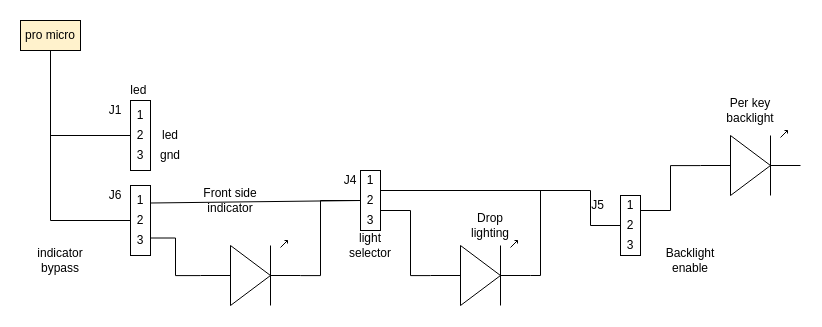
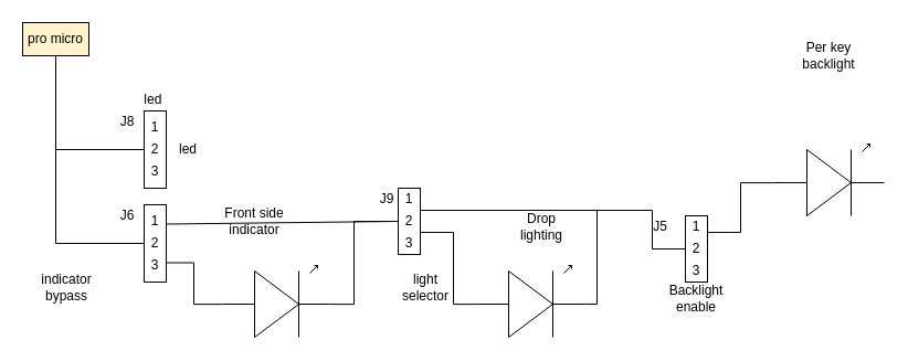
  <mxCell id="0" />
  <mxCell id="1" parent="0" />
  <mxCell id="2" value="pro micro" style="rounded=0;whiteSpace=wrap;html=1;fillColor=#fff2cc;" parent="1" vertex="1"><mxGeometry x="20" y="20" width="60" height="30" as="geometry" /></mxCell>
  <mxCell id="3" style="edgeStyle=orthogonalEdgeStyle;rounded=0;orthogonalLoop=1;jettySize=auto;html=1;exitX=1;exitY=0.54;exitDx=0;exitDy=0;exitPerimeter=0;endArrow=none;endFill=0;" parent="1" source="4" edge="1"><mxGeometry relative="1" as="geometry"><mxPoint x="360" y="200" as="targetPoint" /><Array as="points"><mxPoint x="320" y="275" /><mxPoint x="320" y="200" /></Array></mxGeometry></mxCell>
  <mxCell id="4" value="" style="verticalLabelPosition=bottom;shadow=0;dashed=0;align=center;html=1;verticalAlign=top;shape=mxgraph.electrical.opto_electronics.led_1;pointerEvents=1;" parent="1" vertex="1"><mxGeometry x="200" y="240" width="100" height="65" as="geometry" /></mxCell>
  <mxCell id="5" value="" style="verticalLabelPosition=bottom;shadow=0;dashed=0;align=center;html=1;verticalAlign=top;shape=mxgraph.electrical.opto_electronics.led_1;pointerEvents=1;" parent="1" vertex="1"><mxGeometry x="700" y="130" width="100" height="65" as="geometry" /></mxCell>
  <mxCell id="6" value="" style="verticalLabelPosition=bottom;shadow=0;dashed=0;align=center;html=1;verticalAlign=top;shape=mxgraph.electrical.opto_electronics.led_1;pointerEvents=1;" parent="1" vertex="1"><mxGeometry x="430" y="240" width="100" height="65" as="geometry" /></mxCell>
  <mxCell id="7" style="edgeStyle=orthogonalEdgeStyle;rounded=0;orthogonalLoop=1;jettySize=auto;html=1;exitX=0;exitY=0.5;exitDx=0;exitDy=0;endArrow=none;endFill=0;entryX=0.5;entryY=1;entryDx=0;entryDy=0;" parent="1" source="9" target="2" edge="1"><mxGeometry relative="1" as="geometry"><mxPoint x="50" y="220" as="targetPoint" /><Array as="points"><mxPoint x="50" y="220" /></Array></mxGeometry></mxCell>
  <mxCell id="8" style="edgeStyle=orthogonalEdgeStyle;rounded=0;orthogonalLoop=1;jettySize=auto;html=1;exitX=1;exitY=0.75;exitDx=0;exitDy=0;endArrow=none;endFill=0;entryX=0;entryY=0.54;entryDx=0;entryDy=0;entryPerimeter=0;" parent="1" source="9" target="4" edge="1"><mxGeometry relative="1" as="geometry"><mxPoint x="190" y="270" as="targetPoint" /></mxGeometry></mxCell>
  <mxCell id="9" value="" style="rounded=0;whiteSpace=wrap;html=1;" parent="1" vertex="1"><mxGeometry x="130" y="185" width="20" height="70" as="geometry" /></mxCell>
  <mxCell id="10" value="" style="endArrow=none;html=1;entryX=0;entryY=0.5;entryDx=0;entryDy=0;exitX=1;exitY=0.25;exitDx=0;exitDy=0;" parent="1" source="9" target="13" edge="1"><mxGeometry width="50" height="50" relative="1" as="geometry"><mxPoint x="180" y="210" as="sourcePoint" /><mxPoint x="380" y="205" as="targetPoint" /></mxGeometry></mxCell>
  <mxCell id="11" style="edgeStyle=orthogonalEdgeStyle;rounded=0;orthogonalLoop=1;jettySize=auto;html=1;exitX=1;exitY=0.25;exitDx=0;exitDy=0;endArrow=none;endFill=0;entryX=0;entryY=0.54;entryDx=0;entryDy=0;entryPerimeter=0;" parent="1" source="13" target="6" edge="1"><mxGeometry relative="1" as="geometry"><mxPoint x="410" y="160" as="targetPoint" /><Array as="points"><mxPoint x="380" y="210" /><mxPoint x="410" y="210" /><mxPoint x="410" y="275" /></Array></mxGeometry></mxCell>
  <mxCell id="12" style="edgeStyle=orthogonalEdgeStyle;rounded=0;orthogonalLoop=1;jettySize=auto;html=1;exitX=1;exitY=0.75;exitDx=0;exitDy=0;entryX=0;entryY=0.5;entryDx=0;entryDy=0;endArrow=none;endFill=0;" parent="1" source="13" target="22" edge="1"><mxGeometry relative="1" as="geometry"><Array as="points"><mxPoint x="380" y="190" /><mxPoint x="590" y="190" /><mxPoint x="590" y="225" /></Array></mxGeometry></mxCell>
  <mxCell id="13" value="" style="rounded=0;whiteSpace=wrap;html=1;" parent="1" vertex="1"><mxGeometry x="360" y="170" width="20" height="60" as="geometry" /></mxCell>
  <mxCell id="14" value="" style="rounded=0;whiteSpace=wrap;html=1;" parent="1" vertex="1"><mxGeometry x="130" y="100" width="20" height="70" as="geometry" /></mxCell>
  <mxCell id="15" value="" style="endArrow=none;html=1;entryX=0;entryY=0.5;entryDx=0;entryDy=0;" parent="1" target="14" edge="1"><mxGeometry width="50" height="50" relative="1" as="geometry"><mxPoint x="50" y="135" as="sourcePoint" /><mxPoint x="480" y="90" as="targetPoint" /></mxGeometry></mxCell>
  <mxCell id="16" value="led&amp;nbsp;" style="text;html=1;strokeColor=none;fillColor=none;align=center;verticalAlign=middle;whiteSpace=wrap;rounded=0;" parent="1" vertex="1"><mxGeometry x="120" y="80" width="40" height="20" as="geometry" /></mxCell>
  <mxCell id="17" value="indicator bypass" style="text;html=1;strokeColor=none;fillColor=none;align=center;verticalAlign=middle;whiteSpace=wrap;rounded=0;" parent="1" vertex="1"><mxGeometry x="40" y="250" width="40" height="20" as="geometry" /></mxCell>
  <mxCell id="18" value="Front side indicator" style="text;html=1;strokeColor=none;fillColor=none;align=center;verticalAlign=middle;whiteSpace=wrap;rounded=0;" parent="1" vertex="1"><mxGeometry x="200" y="190" width="60" height="20" as="geometry" /></mxCell>
- <mxCell id="19" value="light selector" style="text;html=1;strokeColor=none;fillColor=none;align=center;verticalAlign=middle;whiteSpace=wrap;rounded=0;" parent="1" vertex="1"><mxGeometry x="340" y="235" width="60" height="20" as="geometry" /></mxCell>
- <mxCell id="20" value="Drop lighting" style="text;html=1;strokeColor=none;fillColor=none;align=center;verticalAlign=middle;whiteSpace=wrap;rounded=0;" parent="1" vertex="1"><mxGeometry x="470" y="215" width="40" height="20" as="geometry" /></mxCell>
+ <mxCell id="19" value="light selector" style="text;html=1;strokeColor=none;fillColor=none;align=center;verticalAlign=middle;whiteSpace=wrap;rounded=0;" parent="1" vertex="1"><mxGeometry x="355" y="250" width="60" height="20" as="geometry" /></mxCell>
+ <mxCell id="20" value="Drop lighting" style="text;html=1;strokeColor=none;fillColor=none;align=center;verticalAlign=middle;whiteSpace=wrap;rounded=0;" parent="1" vertex="1"><mxGeometry x="470" y="195" width="40" height="20" as="geometry" /></mxCell>
  <mxCell id="21" style="edgeStyle=orthogonalEdgeStyle;rounded=0;orthogonalLoop=1;jettySize=auto;html=1;exitX=1;exitY=0.25;exitDx=0;exitDy=0;entryX=0;entryY=0.54;entryDx=0;entryDy=0;entryPerimeter=0;endArrow=none;endFill=0;" parent="1" source="22" target="5" edge="1"><mxGeometry relative="1" as="geometry"><Array as="points"><mxPoint x="670" y="210" /><mxPoint x="670" y="165" /></Array></mxGeometry></mxCell>
  <mxCell id="22" value="" style="rounded=0;whiteSpace=wrap;html=1;" parent="1" vertex="1"><mxGeometry x="620" y="195" width="20" height="60" as="geometry" /></mxCell>
- <mxCell id="23" value="Backlight enable" style="text;html=1;strokeColor=none;fillColor=none;align=center;verticalAlign=middle;whiteSpace=wrap;rounded=0;" parent="1" vertex="1"><mxGeometry x="670" y="250" width="40" height="20" as="geometry" /></mxCell>
- <mxCell id="24" value="J1" style="text;html=1;strokeColor=none;fillColor=none;align=center;verticalAlign=middle;whiteSpace=wrap;rounded=0;" parent="1" vertex="1"><mxGeometry x="95" y="100" width="40" height="20" as="geometry" /></mxCell>
+ <mxCell id="23" value="Backlight enable" style="text;html=1;strokeColor=none;fillColor=none;align=center;verticalAlign=middle;whiteSpace=wrap;rounded=0;" parent="1" vertex="1"><mxGeometry x="610" y="260" width="40" height="20" as="geometry" /></mxCell>
+ <mxCell id="24" value="J8" style="text;html=1;strokeColor=none;fillColor=none;align=center;verticalAlign=middle;whiteSpace=wrap;rounded=0;" parent="1" vertex="1"><mxGeometry x="95" y="100" width="40" height="20" as="geometry" /></mxCell>
  <mxCell id="25" value="J6" style="text;html=1;strokeColor=none;fillColor=none;align=center;verticalAlign=middle;whiteSpace=wrap;rounded=0;" parent="1" vertex="1"><mxGeometry x="95" y="185" width="40" height="20" as="geometry" /></mxCell>
- <mxCell id="26" value="J4" style="text;html=1;strokeColor=none;fillColor=none;align=center;verticalAlign=middle;whiteSpace=wrap;rounded=0;" parent="1" vertex="1"><mxGeometry x="330" y="170" width="40" height="20" as="geometry" /></mxCell>
+ <mxCell id="26" value="J9" style="text;html=1;strokeColor=none;fillColor=none;align=center;verticalAlign=middle;whiteSpace=wrap;rounded=0;" parent="1" vertex="1"><mxGeometry x="330" y="170" width="40" height="20" as="geometry" /></mxCell>
  <mxCell id="27" value="J5" style="text;html=1;strokeColor=none;fillColor=none;align=center;verticalAlign=middle;whiteSpace=wrap;rounded=0;" parent="1" vertex="1"><mxGeometry x="585" y="195" width="25" height="20" as="geometry" /></mxCell>
  <mxCell id="28" value="led" style="text;html=1;strokeColor=none;fillColor=none;align=center;verticalAlign=middle;whiteSpace=wrap;rounded=0;" parent="1" vertex="1"><mxGeometry x="150" y="125" width="40" height="20" as="geometry" /></mxCell>
- <mxCell id="29" value="gnd" style="text;html=1;strokeColor=none;fillColor=none;align=center;verticalAlign=middle;whiteSpace=wrap;rounded=0;" parent="1" vertex="1"><mxGeometry x="150" y="145" width="40" height="20" as="geometry" /></mxCell>
  <mxCell id="30" value="1" style="text;html=1;strokeColor=none;fillColor=none;align=center;verticalAlign=middle;whiteSpace=wrap;rounded=0;" parent="1" vertex="1"><mxGeometry x="135" y="105" width="10" height="20" as="geometry" /></mxCell>
  <mxCell id="31" value="2" style="text;html=1;strokeColor=none;fillColor=none;align=center;verticalAlign=middle;whiteSpace=wrap;rounded=0;" parent="1" vertex="1"><mxGeometry x="135" y="125" width="10" height="20" as="geometry" /></mxCell>
  <mxCell id="32" value="3" style="text;html=1;strokeColor=none;fillColor=none;align=center;verticalAlign=middle;whiteSpace=wrap;rounded=0;" parent="1" vertex="1"><mxGeometry x="135" y="145" width="10" height="20" as="geometry" /></mxCell>
  <mxCell id="33" value="1" style="text;html=1;strokeColor=none;fillColor=none;align=center;verticalAlign=middle;whiteSpace=wrap;rounded=0;" parent="1" vertex="1"><mxGeometry x="365" y="170" width="10" height="20" as="geometry" /></mxCell>
  <mxCell id="34" value="2" style="text;html=1;strokeColor=none;fillColor=none;align=center;verticalAlign=middle;whiteSpace=wrap;rounded=0;" parent="1" vertex="1"><mxGeometry x="365" y="190" width="10" height="20" as="geometry" /></mxCell>
  <mxCell id="35" value="3" style="text;html=1;strokeColor=none;fillColor=none;align=center;verticalAlign=middle;whiteSpace=wrap;rounded=0;" parent="1" vertex="1"><mxGeometry x="365" y="210" width="10" height="20" as="geometry" /></mxCell>
  <mxCell id="36" value="1" style="text;html=1;strokeColor=none;fillColor=none;align=center;verticalAlign=middle;whiteSpace=wrap;rounded=0;" parent="1" vertex="1"><mxGeometry x="135" y="190" width="10" height="20" as="geometry" /></mxCell>
  <mxCell id="37" value="2" style="text;html=1;strokeColor=none;fillColor=none;align=center;verticalAlign=middle;whiteSpace=wrap;rounded=0;" parent="1" vertex="1"><mxGeometry x="135" y="210" width="10" height="20" as="geometry" /></mxCell>
  <mxCell id="38" value="3" style="text;html=1;strokeColor=none;fillColor=none;align=center;verticalAlign=middle;whiteSpace=wrap;rounded=0;" parent="1" vertex="1"><mxGeometry x="135" y="230" width="10" height="20" as="geometry" /></mxCell>
  <mxCell id="39" value="1" style="text;html=1;strokeColor=none;fillColor=none;align=center;verticalAlign=middle;whiteSpace=wrap;rounded=0;" parent="1" vertex="1"><mxGeometry x="625" y="195" width="10" height="20" as="geometry" /></mxCell>
  <mxCell id="40" value="2" style="text;html=1;strokeColor=none;fillColor=none;align=center;verticalAlign=middle;whiteSpace=wrap;rounded=0;" parent="1" vertex="1"><mxGeometry x="625" y="215" width="10" height="20" as="geometry" /></mxCell>
  <mxCell id="41" value="3" style="text;html=1;strokeColor=none;fillColor=none;align=center;verticalAlign=middle;whiteSpace=wrap;rounded=0;" parent="1" vertex="1"><mxGeometry x="625" y="235" width="10" height="20" as="geometry" /></mxCell>
- <mxCell id="42" value="Per key backlight" style="text;html=1;strokeColor=none;fillColor=none;align=center;verticalAlign=middle;whiteSpace=wrap;rounded=0;" parent="1" vertex="1"><mxGeometry x="705" y="100" width="90" height="20" as="geometry" /></mxCell>
+ <mxCell id="42" value="Per key backlight" style="text;html=1;strokeColor=none;fillColor=none;align=center;verticalAlign=middle;whiteSpace=wrap;rounded=0;" parent="1" vertex="1"><mxGeometry x="705" y="40" width="90" height="20" as="geometry" /></mxCell>
  <mxCell id="43" value="" style="endArrow=none;html=1;" edge="1" parent="1"><mxGeometry width="50" height="50" relative="1" as="geometry"><mxPoint x="540" y="275" as="sourcePoint" /><mxPoint x="540" y="190" as="targetPoint" /></mxGeometry></mxCell>
  <mxCell id="44" value="" style="endArrow=none;html=1;" edge="1" parent="1"><mxGeometry width="50" height="50" relative="1" as="geometry"><mxPoint x="530" y="275" as="sourcePoint" /><mxPoint x="540" y="275" as="targetPoint" /></mxGeometry></mxCell>
